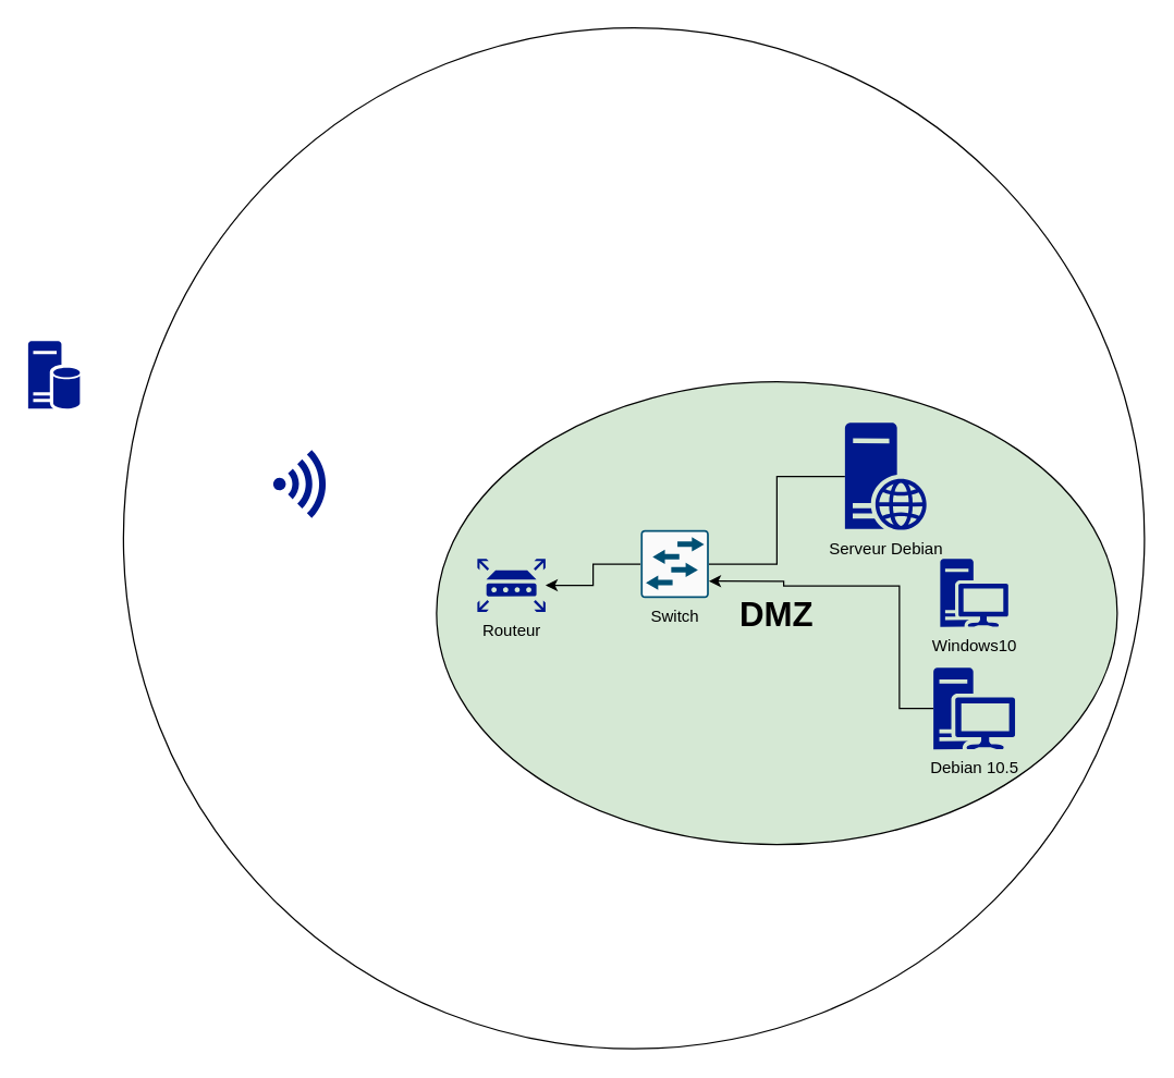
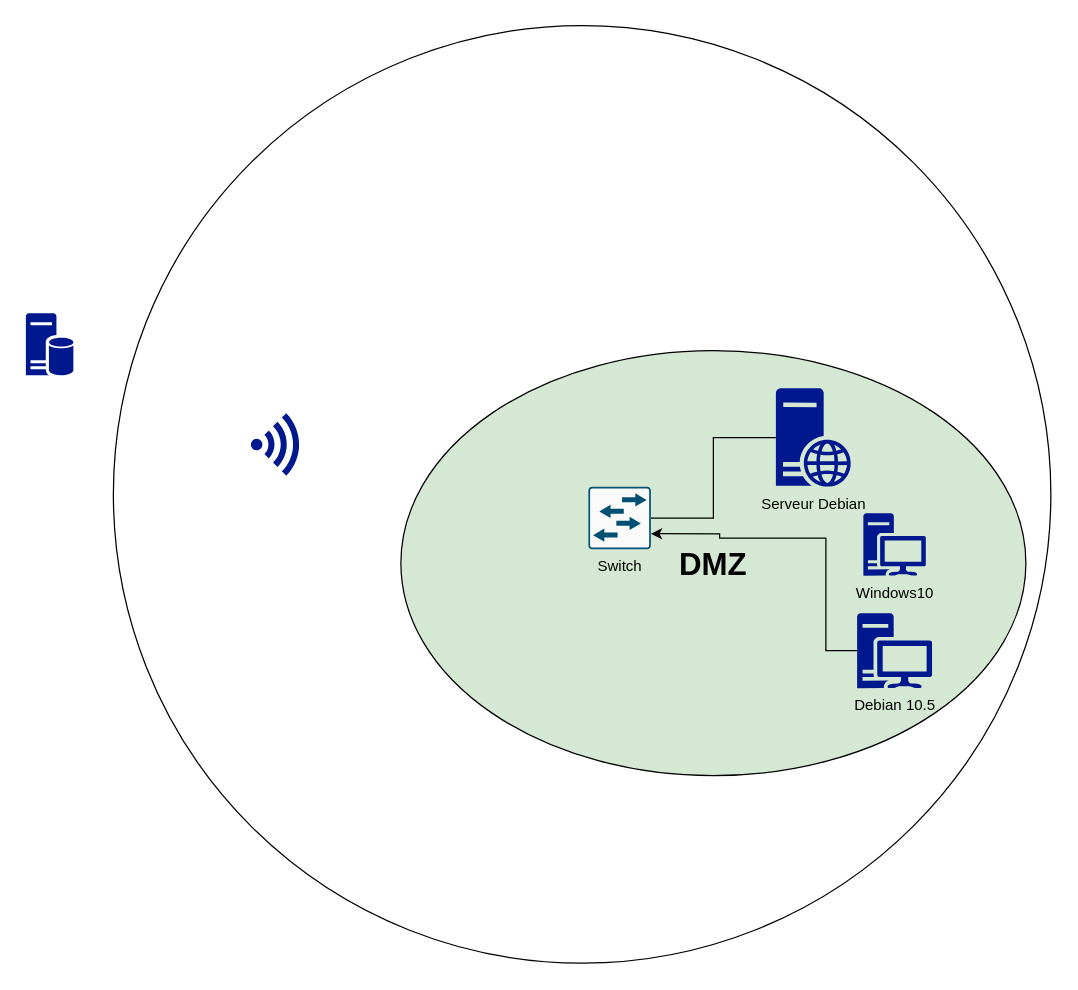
  <mxCell id="0" />
  <mxCell id="1" parent="0" />
  <mxCell id="2" value="" style="ellipse;whiteSpace=wrap;html=1;aspect=fixed;" vertex="1" parent="1"><mxGeometry x="90" y="20" width="750" height="750" as="geometry" /></mxCell>
  <mxCell id="3" value="&lt;b&gt;&lt;font style=&quot;font-size: 25px&quot;&gt;DMZ&lt;/font&gt;&lt;/b&gt;" style="ellipse;whiteSpace=wrap;html=1;fillColor=#d5e8d4;" vertex="1" parent="1"><mxGeometry x="320" y="280" width="500" height="340" as="geometry" /></mxCell>
  <mxCell id="4" value="Windows10" style="aspect=fixed;pointerEvents=1;shadow=0;dashed=0;html=1;strokeColor=none;labelPosition=center;verticalLabelPosition=bottom;verticalAlign=top;align=center;fillColor=#00188D;shape=mxgraph.mscae.enterprise.workstation_client" vertex="1" parent="1"><mxGeometry x="690" y="410" width="50" height="50" as="geometry" /></mxCell>
  <mxCell id="5" value="" style="edgeStyle=orthogonalEdgeStyle;rounded=0;orthogonalLoop=1;jettySize=auto;html=1;entryX=1;entryY=0.75;entryDx=0;entryDy=0;entryPerimeter=0;" edge="1" parent="1" source="6" target="13"><mxGeometry relative="1" as="geometry"><Array as="points"><mxPoint x="660" y="520" /><mxPoint x="660" y="430" /><mxPoint x="575" y="430" /><mxPoint x="575" y="427" /></Array></mxGeometry></mxCell>
  <mxCell id="6" value="Debian 10.5" style="aspect=fixed;pointerEvents=1;shadow=0;dashed=0;html=1;strokeColor=none;labelPosition=center;verticalLabelPosition=bottom;verticalAlign=top;align=center;fillColor=#00188D;shape=mxgraph.mscae.enterprise.workstation_client" vertex="1" parent="1"><mxGeometry x="685" y="490" width="60" height="60" as="geometry" /></mxCell>
  <mxCell id="7" value="" style="edgeStyle=orthogonalEdgeStyle;rounded=0;orthogonalLoop=1;jettySize=auto;html=1;endArrow=none;" edge="1" parent="1" source="8" target="13"><mxGeometry relative="1" as="geometry" /></mxCell>
  <mxCell id="8" value="Serveur Debian" style="aspect=fixed;pointerEvents=1;shadow=0;dashed=0;html=1;strokeColor=none;labelPosition=center;verticalLabelPosition=bottom;verticalAlign=top;align=center;fillColor=#00188D;shape=mxgraph.mscae.enterprise.web_server" vertex="1" parent="1"><mxGeometry x="620" y="310" width="60" height="78.95" as="geometry" /></mxCell>
- <mxCell id="9" value="Routeur" style="aspect=fixed;pointerEvents=1;shadow=0;dashed=0;html=1;strokeColor=none;labelPosition=center;verticalLabelPosition=bottom;verticalAlign=top;align=center;fillColor=#00188D;shape=mxgraph.mscae.enterprise.router" vertex="1" parent="1"><mxGeometry x="350" y="410" width="50" height="39" as="geometry" /></mxCell>
  <mxCell id="10" value="" style="aspect=fixed;pointerEvents=1;shadow=0;dashed=0;html=1;strokeColor=none;labelPosition=center;verticalLabelPosition=bottom;verticalAlign=top;align=center;fillColor=#00188D;shape=mxgraph.mscae.enterprise.wireless_connection" vertex="1" parent="1"><mxGeometry x="200" y="330" width="42" height="50" as="geometry" /></mxCell>
  <mxCell id="11" value="" style="aspect=fixed;pointerEvents=1;shadow=0;dashed=0;html=1;strokeColor=none;labelPosition=center;verticalLabelPosition=bottom;verticalAlign=top;align=center;fillColor=#00188D;shape=mxgraph.mscae.enterprise.database_server" vertex="1" parent="1"><mxGeometry x="20" y="250" width="38" height="50" as="geometry" /></mxCell>
- <mxCell id="12" value="" style="edgeStyle=orthogonalEdgeStyle;rounded=0;orthogonalLoop=1;jettySize=auto;html=1;" edge="1" parent="1" source="13" target="9"><mxGeometry relative="1" as="geometry" /></mxCell>
  <mxCell id="13" value="Switch" style="points=[[0.015,0.015,0],[0.985,0.015,0],[0.985,0.985,0],[0.015,0.985,0],[0.25,0,0],[0.5,0,0],[0.75,0,0],[1,0.25,0],[1,0.5,0],[1,0.75,0],[0.75,1,0],[0.5,1,0],[0.25,1,0],[0,0.75,0],[0,0.5,0],[0,0.25,0]];verticalLabelPosition=bottom;html=1;verticalAlign=top;aspect=fixed;align=center;pointerEvents=1;shape=mxgraph.cisco19.rect;prIcon=l2_switch;fillColor=#FAFAFA;strokeColor=#005073;" vertex="1" parent="1"><mxGeometry x="470" y="388.95" width="50" height="50" as="geometry" /></mxCell>
